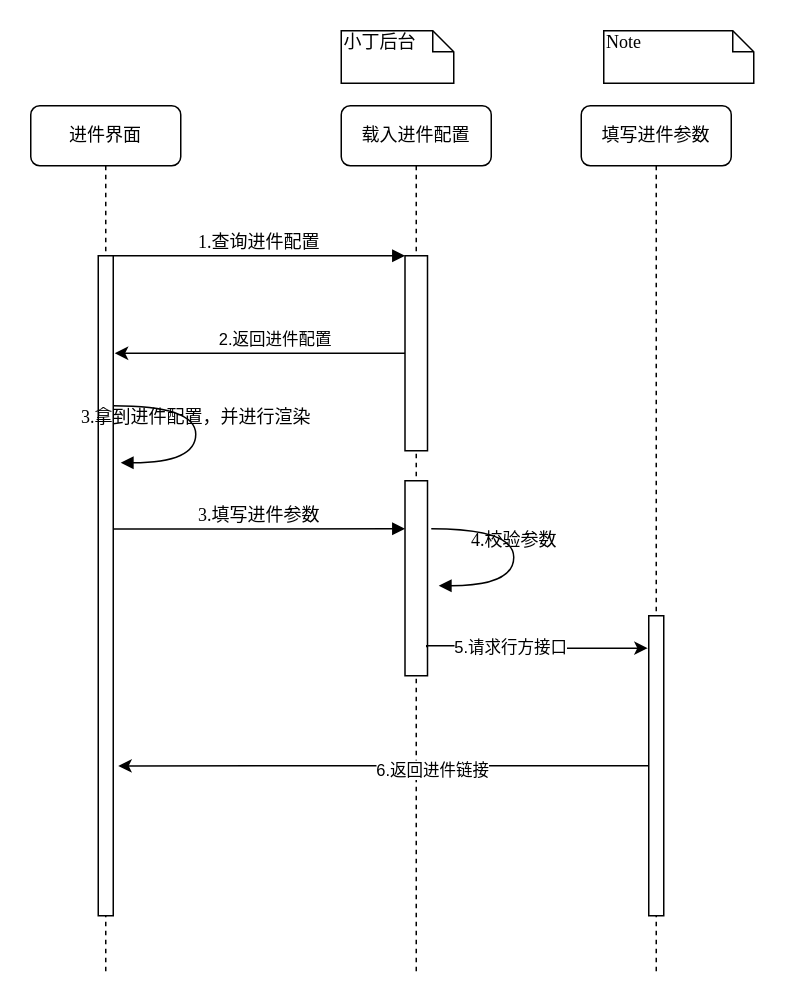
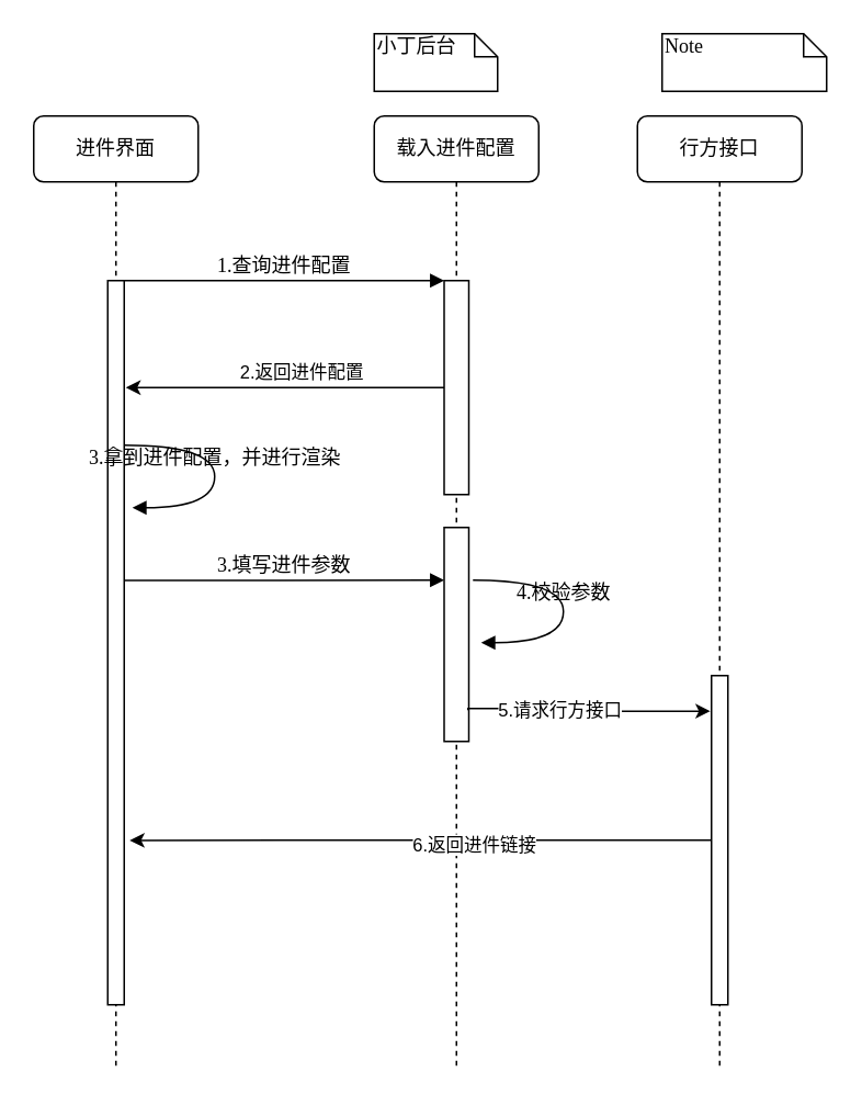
  <mxCell id="0" />
  <mxCell id="1" parent="0" />
  <mxCell id="2" value="载入进件配置" style="shape=umlLifeline;perimeter=lifelinePerimeter;whiteSpace=wrap;html=1;container=1;collapsible=0;recursiveResize=0;outlineConnect=0;rounded=1;shadow=0;comic=0;labelBackgroundColor=none;strokeWidth=1;fontFamily=Verdana;fontSize=12;align=center;" parent="1" vertex="1"><mxGeometry x="227" y="70" width="100" height="580" as="geometry" /></mxCell>
  <mxCell id="3" value="" style="html=1;points=[];perimeter=orthogonalPerimeter;rounded=0;shadow=0;comic=0;labelBackgroundColor=none;strokeWidth=1;fontFamily=Verdana;fontSize=12;align=center;" parent="2" vertex="1"><mxGeometry x="42.5" y="100" width="15" height="130" as="geometry" /></mxCell>
  <mxCell id="4" value="" style="html=1;points=[];perimeter=orthogonalPerimeter;rounded=0;shadow=0;comic=0;labelBackgroundColor=none;strokeWidth=1;fontFamily=Verdana;fontSize=12;align=center;" vertex="1" parent="2"><mxGeometry x="42.5" y="250" width="15" height="130" as="geometry" /></mxCell>
- <mxCell id="5" value="填写进件参数" style="shape=umlLifeline;perimeter=lifelinePerimeter;whiteSpace=wrap;html=1;container=1;collapsible=0;recursiveResize=0;outlineConnect=0;rounded=1;shadow=0;comic=0;labelBackgroundColor=none;strokeWidth=1;fontFamily=Verdana;fontSize=12;align=center;" parent="1" vertex="1"><mxGeometry x="387" y="70" width="100" height="580" as="geometry" /></mxCell>
+ <mxCell id="5" value="行方接口" style="shape=umlLifeline;perimeter=lifelinePerimeter;whiteSpace=wrap;html=1;container=1;collapsible=0;recursiveResize=0;outlineConnect=0;rounded=1;shadow=0;comic=0;labelBackgroundColor=none;strokeWidth=1;fontFamily=Verdana;fontSize=12;align=center;" parent="1" vertex="1"><mxGeometry x="387" y="70" width="100" height="580" as="geometry" /></mxCell>
  <mxCell id="6" value="" style="html=1;points=[];perimeter=orthogonalPerimeter;rounded=0;shadow=0;comic=0;labelBackgroundColor=none;strokeWidth=1;fontFamily=Verdana;fontSize=12;align=center;" parent="5" vertex="1"><mxGeometry x="45" y="340" width="10" height="200" as="geometry" /></mxCell>
  <mxCell id="7" value="进件界面" style="shape=umlLifeline;perimeter=lifelinePerimeter;whiteSpace=wrap;html=1;container=1;collapsible=0;recursiveResize=0;outlineConnect=0;rounded=1;shadow=0;comic=0;labelBackgroundColor=none;strokeWidth=1;fontFamily=Verdana;fontSize=12;align=center;" parent="1" vertex="1"><mxGeometry x="20" y="70" width="100" height="580" as="geometry" /></mxCell>
  <mxCell id="8" value="" style="html=1;points=[];perimeter=orthogonalPerimeter;rounded=0;shadow=0;comic=0;labelBackgroundColor=none;strokeWidth=1;fontFamily=Verdana;fontSize=12;align=center;" parent="7" vertex="1"><mxGeometry x="45" y="100" width="10" height="440" as="geometry" /></mxCell>
  <mxCell id="9" value="3.拿到进件配置，并进行渲染" style="html=1;verticalAlign=bottom;endArrow=block;labelBackgroundColor=none;fontFamily=Verdana;fontSize=12;elbow=vertical;edgeStyle=orthogonalEdgeStyle;curved=1;entryX=1;entryY=0.286;entryPerimeter=0;exitX=1.038;exitY=0.345;exitPerimeter=0;" edge="1" parent="7"><mxGeometry relative="1" as="geometry"><mxPoint x="55" y="200" as="sourcePoint" /><mxPoint x="60" y="238" as="targetPoint" /><Array as="points"><mxPoint x="110" y="200" /><mxPoint x="110" y="238" /></Array></mxGeometry></mxCell>
  <mxCell id="10" value="1.查询进件配置" style="html=1;verticalAlign=bottom;endArrow=block;entryX=0;entryY=0;labelBackgroundColor=none;fontFamily=Verdana;fontSize=12;edgeStyle=elbowEdgeStyle;elbow=vertical;" parent="1" source="8" target="3" edge="1"><mxGeometry relative="1" as="geometry"><mxPoint x="140" y="180" as="sourcePoint" /><mxPoint as="offset" /></mxGeometry></mxCell>
  <mxCell id="11" value="小丁后台" style="shape=note;whiteSpace=wrap;html=1;size=14;verticalAlign=top;align=left;spacingTop=-6;rounded=0;shadow=0;comic=0;labelBackgroundColor=none;strokeWidth=1;fontFamily=Verdana;fontSize=12" parent="1" vertex="1"><mxGeometry x="227" y="20" width="75" height="35" as="geometry" /></mxCell>
  <mxCell id="12" value="Note" style="shape=note;whiteSpace=wrap;html=1;size=14;verticalAlign=top;align=left;spacingTop=-6;rounded=0;shadow=0;comic=0;labelBackgroundColor=none;strokeWidth=1;fontFamily=Verdana;fontSize=12" parent="1" vertex="1"><mxGeometry x="402" y="20" width="100" height="35" as="geometry" /></mxCell>
  <mxCell id="13" style="edgeStyle=orthogonalEdgeStyle;rounded=0;orthogonalLoop=1;jettySize=auto;html=1;" edge="1" parent="1" source="3"><mxGeometry relative="1" as="geometry"><mxPoint x="76" y="235" as="targetPoint" /><Array as="points"><mxPoint x="76" y="235" /></Array></mxGeometry></mxCell>
  <mxCell id="14" value="2.返回进件配置" style="edgeLabel;html=1;align=center;verticalAlign=middle;resizable=0;points=[];" vertex="1" connectable="0" parent="13"><mxGeometry x="-0.115" y="-10" relative="1" as="geometry"><mxPoint x="-1" as="offset" /></mxGeometry></mxCell>
  <mxCell id="15" value="4.校验参数" style="html=1;verticalAlign=bottom;endArrow=block;labelBackgroundColor=none;fontFamily=Verdana;fontSize=12;elbow=vertical;edgeStyle=orthogonalEdgeStyle;curved=1;entryX=1;entryY=0.286;entryPerimeter=0;exitX=1.038;exitY=0.345;exitPerimeter=0;" edge="1" parent="1"><mxGeometry relative="1" as="geometry"><mxPoint x="287" y="352" as="sourcePoint" /><mxPoint x="292" y="390" as="targetPoint" /><Array as="points"><mxPoint x="342" y="352" /><mxPoint x="342" y="390" /></Array></mxGeometry></mxCell>
  <mxCell id="16" style="edgeStyle=orthogonalEdgeStyle;rounded=0;orthogonalLoop=1;jettySize=auto;html=1;entryX=-0.067;entryY=0.108;entryDx=0;entryDy=0;entryPerimeter=0;" edge="1" parent="1" target="6"><mxGeometry relative="1" as="geometry"><mxPoint x="284" y="431" as="sourcePoint" /><Array as="points"><mxPoint x="284" y="430" /><mxPoint x="358" y="430" /><mxPoint x="358" y="432" /></Array></mxGeometry></mxCell>
  <mxCell id="17" value="5.请求行方接口" style="edgeLabel;html=1;align=center;verticalAlign=middle;resizable=0;points=[];" vertex="1" connectable="0" parent="16"><mxGeometry x="-0.248" relative="1" as="geometry"><mxPoint as="offset" /></mxGeometry></mxCell>
  <mxCell id="18" style="edgeStyle=orthogonalEdgeStyle;rounded=0;orthogonalLoop=1;jettySize=auto;html=1;entryX=1.333;entryY=0.773;entryDx=0;entryDy=0;entryPerimeter=0;" edge="1" parent="1" source="6" target="8"><mxGeometry relative="1" as="geometry" /></mxCell>
  <mxCell id="19" value="6.返回进件链接" style="edgeLabel;html=1;align=center;verticalAlign=middle;resizable=0;points=[];" vertex="1" connectable="0" parent="18"><mxGeometry x="-0.189" y="2" relative="1" as="geometry"><mxPoint x="-2" as="offset" /></mxGeometry></mxCell>
  <mxCell id="20" value="3.填写进件参数" style="html=1;verticalAlign=bottom;endArrow=block;labelBackgroundColor=none;fontFamily=Verdana;fontSize=12;edgeStyle=elbowEdgeStyle;elbow=vertical;exitX=1;exitY=0.414;exitDx=0;exitDy=0;exitPerimeter=0;" edge="1" parent="1" source="8" target="4"><mxGeometry relative="1" as="geometry"><mxPoint x="141.5" y="350" as="sourcePoint" /><mxPoint x="220" y="350" as="targetPoint" /><mxPoint as="offset" /></mxGeometry></mxCell>
